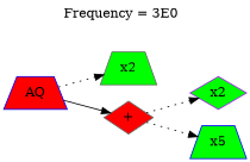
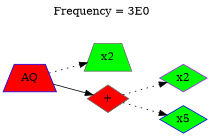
  strict digraph {
    label=<Frequency = 3E0  <br/> <br/> <br/>>
    labelloc=t
    rankdir=LR
    node [fillcolor="#00ff00" style=filled color=blue shape=trapezium]
    edge [style=dotted]
    n1 [fillcolor="#ff0000" label=AQ]
    n2 [label=x2 color=gray40]
    n3 [fillcolor="#ff0000" label="+" color=gray40 shape=diamond]
    n4 [label=x2 color=purple shape=diamond]
-   n5 [label=x5]
+   n5 [label=x5 shape=diamond]
    n1 -> n2
    n1 -> n3 [style=solid]
    n3 -> n4
    n3 -> n5
  }
